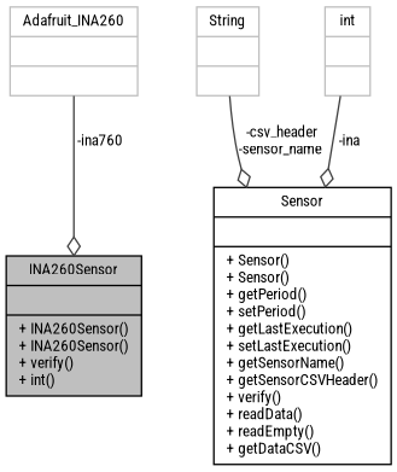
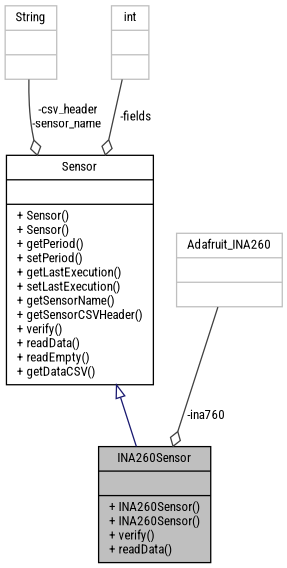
  digraph {
    fontname="Roboto Condensed"
    node [color=grey75 fontname="Roboto Condensed" fontsize=10 shape=record]
    edge [color=grey25 fontname="Roboto Condensed" fontsize=10 labelfontname=Helvetica labelfontsize=10 style=solid arrowhead=odiamond]
-   n1 [color=black fillcolor=grey75 fontcolor=black height=0.2 label="{INA260Sensor\n||+ INA260Sensor()\l+ INA260Sensor()\l+ verify()\l+ int()\l}" style=filled width=0.4]
+   n1 [color=black fillcolor=grey75 fontcolor=black height=0.2 label="{INA260Sensor\n||+ INA260Sensor()\l+ INA260Sensor()\l+ verify()\l+ readData()\l}" style=filled width=0.4]
    n2 [color=black height=0.2 label="{Sensor\n||+ Sensor()\l+ Sensor()\l+ getPeriod()\l+ setPeriod()\l+ getLastExecution()\l+ setLastExecution()\l+ getSensorName()\l+ getSensorCSVHeader()\l+ verify()\l+ readData()\l+ readEmpty()\l+ getDataCSV()\l}" width=0.4]
    n3 [height=0.2 label="{String\n||}" width=0.4]
    n4 [height=0.2 label="{int\n||}" width=0.4]
    n5 [height=0.2 label="{Adafruit_INA260\n||}" width=0.4]
+   n2 -> n1 [arrowtail=onormal color=midnightblue dir=back arrowhead=""]
    n3 -> n2 [label=" -csv_header\n-sensor_name"]
-   n4 -> n2 [label=" -ina"]
+   n4 -> n2 [label=" -fields"]
    n5 -> n1 [label=" -ina760"]
  }
